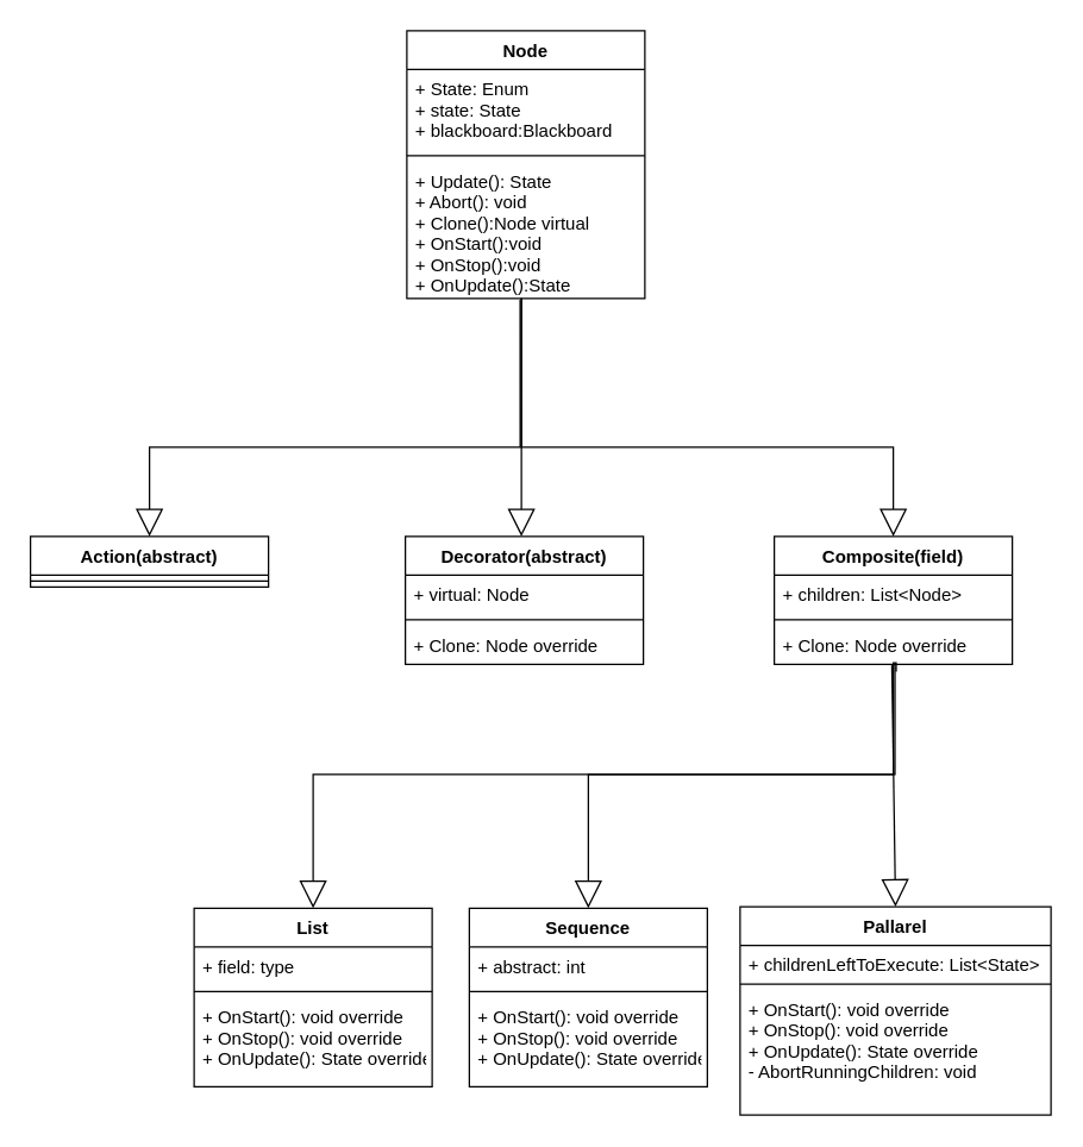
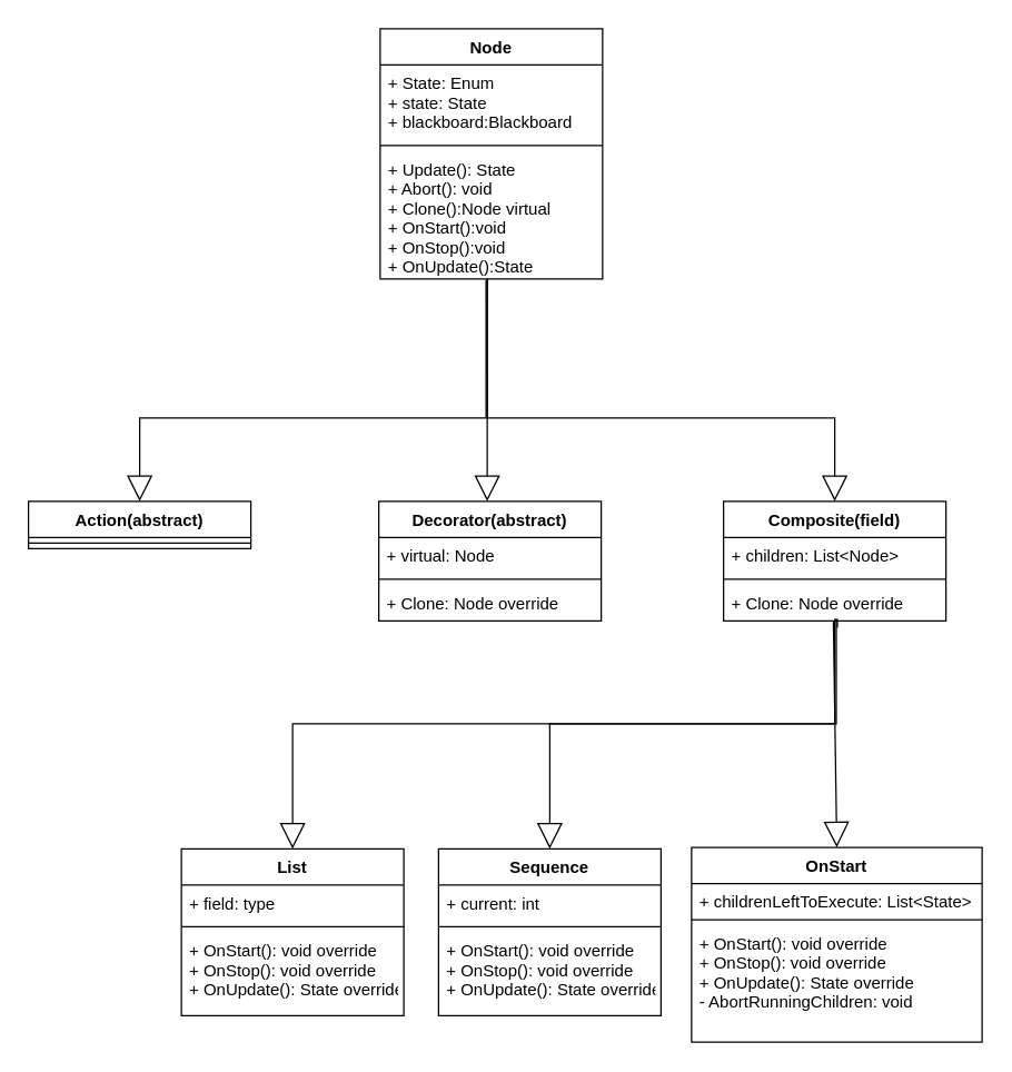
  <mxCell id="0" />
  <mxCell id="1" parent="0" />
  <mxCell id="2" value="Node" style="swimlane;fontStyle=1;align=center;verticalAlign=top;childLayout=stackLayout;horizontal=1;startSize=26;horizontalStack=0;resizeParent=1;resizeParentMax=0;resizeLast=0;collapsible=1;marginBottom=0;" vertex="1" parent="1"><mxGeometry x="273" y="20" width="160" height="180" as="geometry" /></mxCell>
  <mxCell id="3" value="+ State: Enum&#10;+ state: State&#10;+ blackboard:Blackboard" style="text;strokeColor=none;fillColor=none;align=left;verticalAlign=top;spacingLeft=4;spacingRight=4;overflow=hidden;rotatable=0;points=[[0,0.5],[1,0.5]];portConstraint=eastwest;" vertex="1" parent="2"><mxGeometry y="26" width="160" height="54" as="geometry" /></mxCell>
  <mxCell id="4" value="" style="line;strokeWidth=1;fillColor=none;align=left;verticalAlign=middle;spacingTop=-1;spacingLeft=3;spacingRight=3;rotatable=0;labelPosition=right;points=[];portConstraint=eastwest;strokeColor=inherit;" vertex="1" parent="2"><mxGeometry y="80" width="160" height="8" as="geometry" /></mxCell>
  <mxCell id="5" value="+ Update(): State&#10;+ Abort(): void&#10;+ Clone():Node virtual&#10;+ OnStart():void&#10;+ OnStop():void&#10;+ OnUpdate():State" style="text;strokeColor=none;fillColor=none;align=left;verticalAlign=top;spacingLeft=4;spacingRight=4;overflow=hidden;rotatable=0;points=[[0,0.5],[1,0.5]];portConstraint=eastwest;" vertex="1" parent="2"><mxGeometry y="88" width="160" height="92" as="geometry" /></mxCell>
  <mxCell id="6" value="Action(abstract)" style="swimlane;fontStyle=1;align=center;verticalAlign=top;childLayout=stackLayout;horizontal=1;startSize=26;horizontalStack=0;resizeParent=1;resizeParentMax=0;resizeLast=0;collapsible=1;marginBottom=0;" vertex="1" parent="1"><mxGeometry x="20" y="360" width="160" height="34" as="geometry" /></mxCell>
  <mxCell id="7" value="" style="line;strokeWidth=1;fillColor=none;align=left;verticalAlign=middle;spacingTop=-1;spacingLeft=3;spacingRight=3;rotatable=0;labelPosition=right;points=[];portConstraint=eastwest;strokeColor=inherit;" vertex="1" parent="6"><mxGeometry y="26" width="160" height="8" as="geometry" /></mxCell>
  <mxCell id="8" value="" style="endArrow=block;endSize=16;endFill=0;html=1;rounded=0;entryX=0.5;entryY=0;entryDx=0;entryDy=0;edgeStyle=orthogonalEdgeStyle;exitX=0.476;exitY=1.011;exitDx=0;exitDy=0;exitPerimeter=0;" edge="1" parent="1" source="5" target="6"><mxGeometry x="0.455" y="-81" width="160" relative="1" as="geometry"><mxPoint x="360" y="250" as="sourcePoint" /><mxPoint x="410" y="340" as="targetPoint" /><Array as="points"><mxPoint x="349" y="300" /><mxPoint x="100" y="300" /></Array><mxPoint as="offset" /></mxGeometry></mxCell>
  <mxCell id="9" value="Decorator(abstract)" style="swimlane;fontStyle=1;align=center;verticalAlign=top;childLayout=stackLayout;horizontal=1;startSize=26;horizontalStack=0;resizeParent=1;resizeParentMax=0;resizeLast=0;collapsible=1;marginBottom=0;" vertex="1" parent="1"><mxGeometry x="272" y="360" width="160" height="86" as="geometry" /></mxCell>
  <mxCell id="10" value="+ virtual: Node" style="text;strokeColor=none;fillColor=none;align=left;verticalAlign=top;spacingLeft=4;spacingRight=4;overflow=hidden;rotatable=0;points=[[0,0.5],[1,0.5]];portConstraint=eastwest;" vertex="1" parent="9"><mxGeometry y="26" width="160" height="26" as="geometry" /></mxCell>
  <mxCell id="11" value="" style="line;strokeWidth=1;fillColor=none;align=left;verticalAlign=middle;spacingTop=-1;spacingLeft=3;spacingRight=3;rotatable=0;labelPosition=right;points=[];portConstraint=eastwest;strokeColor=inherit;" vertex="1" parent="9"><mxGeometry y="52" width="160" height="8" as="geometry" /></mxCell>
  <mxCell id="12" value="+ Clone: Node override" style="text;strokeColor=none;fillColor=none;align=left;verticalAlign=top;spacingLeft=4;spacingRight=4;overflow=hidden;rotatable=0;points=[[0,0.5],[1,0.5]];portConstraint=eastwest;" vertex="1" parent="9"><mxGeometry y="60" width="160" height="26" as="geometry" /></mxCell>
  <mxCell id="13" value="Composite(field)" style="swimlane;fontStyle=1;align=center;verticalAlign=top;childLayout=stackLayout;horizontal=1;startSize=26;horizontalStack=0;resizeParent=1;resizeParentMax=0;resizeLast=0;collapsible=1;marginBottom=0;" vertex="1" parent="1"><mxGeometry x="520" y="360" width="160" height="86" as="geometry" /></mxCell>
  <mxCell id="14" value="+ children: List&lt;Node&gt;" style="text;strokeColor=none;fillColor=none;align=left;verticalAlign=top;spacingLeft=4;spacingRight=4;overflow=hidden;rotatable=0;points=[[0,0.5],[1,0.5]];portConstraint=eastwest;" vertex="1" parent="13"><mxGeometry y="26" width="160" height="26" as="geometry" /></mxCell>
  <mxCell id="15" value="" style="line;strokeWidth=1;fillColor=none;align=left;verticalAlign=middle;spacingTop=-1;spacingLeft=3;spacingRight=3;rotatable=0;labelPosition=right;points=[];portConstraint=eastwest;strokeColor=inherit;" vertex="1" parent="13"><mxGeometry y="52" width="160" height="8" as="geometry" /></mxCell>
  <mxCell id="16" value="+ Clone: Node override" style="text;strokeColor=none;fillColor=none;align=left;verticalAlign=top;spacingLeft=4;spacingRight=4;overflow=hidden;rotatable=0;points=[[0,0.5],[1,0.5]];portConstraint=eastwest;" vertex="1" parent="13"><mxGeometry y="60" width="160" height="26" as="geometry" /></mxCell>
  <mxCell id="17" value="" style="endArrow=block;endSize=16;endFill=0;html=1;rounded=0;entryX=0.5;entryY=0;entryDx=0;entryDy=0;edgeStyle=orthogonalEdgeStyle;" edge="1" parent="1" source="5" target="13"><mxGeometry x="0.455" y="-81" width="160" relative="1" as="geometry"><mxPoint x="390" y="250" as="sourcePoint" /><mxPoint x="110" y="370" as="targetPoint" /><Array as="points"><mxPoint x="350" y="300" /><mxPoint x="600" y="300" /></Array><mxPoint as="offset" /></mxGeometry></mxCell>
  <mxCell id="18" value="" style="endArrow=block;endSize=16;endFill=0;html=1;rounded=0;edgeStyle=orthogonalEdgeStyle;" edge="1" parent="1"><mxGeometry x="0.455" y="-81" width="160" relative="1" as="geometry"><mxPoint x="350" y="200" as="sourcePoint" /><mxPoint x="350" y="360" as="targetPoint" /><Array as="points"><mxPoint x="350" y="230" /><mxPoint x="350" y="230" /></Array><mxPoint as="offset" /></mxGeometry></mxCell>
  <mxCell id="19" value="Sequence" style="swimlane;fontStyle=1;align=center;verticalAlign=top;childLayout=stackLayout;horizontal=1;startSize=26;horizontalStack=0;resizeParent=1;resizeParentMax=0;resizeLast=0;collapsible=1;marginBottom=0;" vertex="1" parent="1"><mxGeometry x="315" y="610" width="160" height="120" as="geometry" /></mxCell>
- <mxCell id="20" value="+ abstract: int" style="text;strokeColor=none;fillColor=none;align=left;verticalAlign=top;spacingLeft=4;spacingRight=4;overflow=hidden;rotatable=0;points=[[0,0.5],[1,0.5]];portConstraint=eastwest;" vertex="1" parent="19"><mxGeometry y="26" width="160" height="26" as="geometry" /></mxCell>
+ <mxCell id="20" value="+ current: int" style="text;strokeColor=none;fillColor=none;align=left;verticalAlign=top;spacingLeft=4;spacingRight=4;overflow=hidden;rotatable=0;points=[[0,0.5],[1,0.5]];portConstraint=eastwest;" vertex="1" parent="19"><mxGeometry y="26" width="160" height="26" as="geometry" /></mxCell>
  <mxCell id="21" value="" style="line;strokeWidth=1;fillColor=none;align=left;verticalAlign=middle;spacingTop=-1;spacingLeft=3;spacingRight=3;rotatable=0;labelPosition=right;points=[];portConstraint=eastwest;strokeColor=inherit;" vertex="1" parent="19"><mxGeometry y="52" width="160" height="8" as="geometry" /></mxCell>
  <mxCell id="22" value="+ OnStart(): void override&#10;+ OnStop(): void override&#10;+ OnUpdate(): State override" style="text;strokeColor=none;fillColor=none;align=left;verticalAlign=top;spacingLeft=4;spacingRight=4;overflow=hidden;rotatable=0;points=[[0,0.5],[1,0.5]];portConstraint=eastwest;" vertex="1" parent="19"><mxGeometry y="60" width="160" height="60" as="geometry" /></mxCell>
  <mxCell id="23" value="" style="endArrow=block;endSize=16;endFill=0;html=1;rounded=0;edgeStyle=orthogonalEdgeStyle;exitX=0.507;exitY=0.978;exitDx=0;exitDy=0;exitPerimeter=0;entryX=0.5;entryY=0;entryDx=0;entryDy=0;" edge="1" parent="1" source="16" target="19"><mxGeometry x="0.455" y="-81" width="160" relative="1" as="geometry"><mxPoint x="600" y="460" as="sourcePoint" /><mxPoint x="430" y="580" as="targetPoint" /><Array as="points"><mxPoint x="601" y="520" /><mxPoint x="395" y="520" /></Array><mxPoint as="offset" /></mxGeometry></mxCell>
  <mxCell id="24" value="List" style="swimlane;fontStyle=1;align=center;verticalAlign=top;childLayout=stackLayout;horizontal=1;startSize=26;horizontalStack=0;resizeParent=1;resizeParentMax=0;resizeLast=0;collapsible=1;marginBottom=0;" vertex="1" parent="1"><mxGeometry x="130" y="610" width="160" height="120" as="geometry" /></mxCell>
  <mxCell id="25" value="+ field: type" style="text;strokeColor=none;fillColor=none;align=left;verticalAlign=top;spacingLeft=4;spacingRight=4;overflow=hidden;rotatable=0;points=[[0,0.5],[1,0.5]];portConstraint=eastwest;" vertex="1" parent="24"><mxGeometry y="26" width="160" height="26" as="geometry" /></mxCell>
  <mxCell id="26" value="" style="line;strokeWidth=1;fillColor=none;align=left;verticalAlign=middle;spacingTop=-1;spacingLeft=3;spacingRight=3;rotatable=0;labelPosition=right;points=[];portConstraint=eastwest;strokeColor=inherit;" vertex="1" parent="24"><mxGeometry y="52" width="160" height="8" as="geometry" /></mxCell>
  <mxCell id="27" value="+ OnStart(): void override&#10;+ OnStop(): void override&#10;+ OnUpdate(): State override" style="text;strokeColor=none;fillColor=none;align=left;verticalAlign=top;spacingLeft=4;spacingRight=4;overflow=hidden;rotatable=0;points=[[0,0.5],[1,0.5]];portConstraint=eastwest;" vertex="1" parent="24"><mxGeometry y="60" width="160" height="60" as="geometry" /></mxCell>
- <mxCell id="28" value="Pallarel" style="swimlane;fontStyle=1;align=center;verticalAlign=top;childLayout=stackLayout;horizontal=1;startSize=26;horizontalStack=0;resizeParent=1;resizeParentMax=0;resizeLast=0;collapsible=1;marginBottom=0;" vertex="1" parent="1"><mxGeometry x="497" y="609" width="209" height="140" as="geometry" /></mxCell>
+ <mxCell id="28" value="OnStart" style="swimlane;fontStyle=1;align=center;verticalAlign=top;childLayout=stackLayout;horizontal=1;startSize=26;horizontalStack=0;resizeParent=1;resizeParentMax=0;resizeLast=0;collapsible=1;marginBottom=0;" vertex="1" parent="1"><mxGeometry x="497" y="609" width="209" height="140" as="geometry" /></mxCell>
  <mxCell id="29" value="+ childrenLeftToExecute: List&lt;State&gt;" style="text;strokeColor=none;fillColor=none;align=left;verticalAlign=top;spacingLeft=4;spacingRight=4;overflow=hidden;rotatable=0;points=[[0,0.5],[1,0.5]];portConstraint=eastwest;" vertex="1" parent="28"><mxGeometry y="26" width="209" height="22" as="geometry" /></mxCell>
  <mxCell id="30" value="" style="line;strokeWidth=1;fillColor=none;align=left;verticalAlign=middle;spacingTop=-1;spacingLeft=3;spacingRight=3;rotatable=0;labelPosition=right;points=[];portConstraint=eastwest;strokeColor=inherit;" vertex="1" parent="28"><mxGeometry y="48" width="209" height="8" as="geometry" /></mxCell>
  <mxCell id="31" value="+ OnStart(): void override&#10;+ OnStop(): void override&#10;+ OnUpdate(): State override&#10;- AbortRunningChildren: void" style="text;strokeColor=none;fillColor=none;align=left;verticalAlign=top;spacingLeft=4;spacingRight=4;overflow=hidden;rotatable=0;points=[[0,0.5],[1,0.5]];portConstraint=eastwest;" vertex="1" parent="28"><mxGeometry y="56" width="209" height="84" as="geometry" /></mxCell>
  <mxCell id="32" value="" style="endArrow=block;endSize=16;endFill=0;html=1;rounded=0;exitX=0.494;exitY=1.027;exitDx=0;exitDy=0;exitPerimeter=0;entryX=0.5;entryY=0;entryDx=0;entryDy=0;" edge="1" parent="1" source="16" target="28"><mxGeometry x="0.455" y="-81" width="160" relative="1" as="geometry"><mxPoint x="611.12" y="455.428" as="sourcePoint" /><mxPoint x="611" y="590" as="targetPoint" /><mxPoint as="offset" /></mxGeometry></mxCell>
  <mxCell id="33" value="" style="endArrow=block;endSize=16;endFill=0;html=1;rounded=0;edgeStyle=orthogonalEdgeStyle;exitX=0.512;exitY=1.192;exitDx=0;exitDy=0;exitPerimeter=0;entryX=0.5;entryY=0;entryDx=0;entryDy=0;" edge="1" parent="1" source="16"><mxGeometry x="0.455" y="-81" width="160" relative="1" as="geometry"><mxPoint x="391.12" y="445.428" as="sourcePoint" /><mxPoint x="210" y="610" as="targetPoint" /><Array as="points"><mxPoint x="602" y="445" /><mxPoint x="600" y="445" /><mxPoint x="600" y="520" /><mxPoint x="210" y="520" /></Array><mxPoint as="offset" /></mxGeometry></mxCell>
